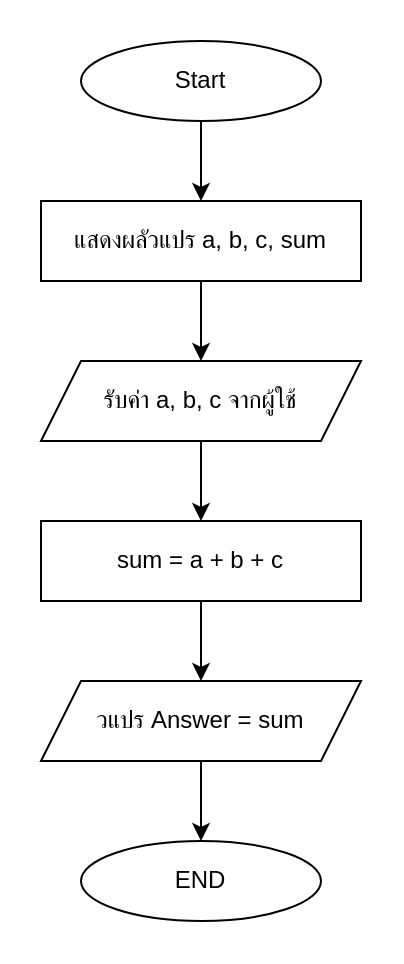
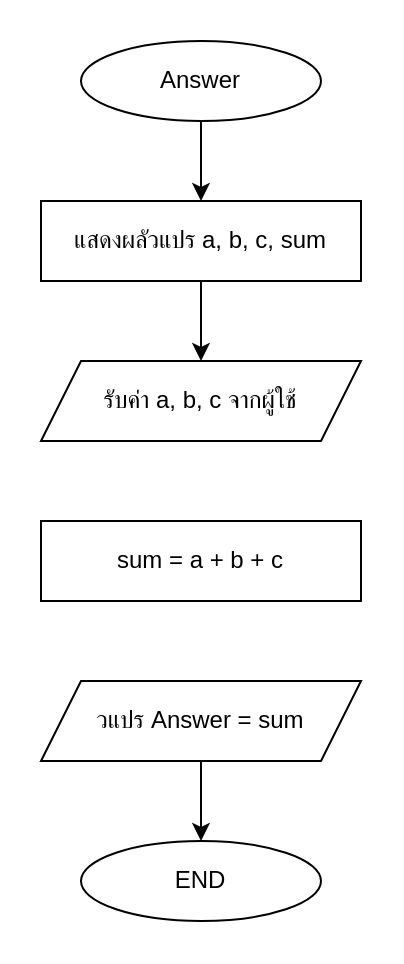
  <mxCell id="0" />
  <mxCell id="1" parent="0" />
  <mxCell id="2" style="edgeStyle=orthogonalEdgeStyle;rounded=0;orthogonalLoop=1;jettySize=auto;html=1;" edge="1" parent="1" source="3" target="5"><mxGeometry relative="1" as="geometry" /></mxCell>
- <mxCell id="3" value="Start" style="ellipse;whiteSpace=wrap;html=1;" vertex="1" parent="1"><mxGeometry x="40" width="120" height="40" as="geometry" y="20" /></mxCell>
+ <mxCell id="3" value="Answer" style="ellipse;whiteSpace=wrap;html=1;" vertex="1" parent="1"><mxGeometry x="40" width="120" height="40" as="geometry" y="20" /></mxCell>
  <mxCell id="4" style="edgeStyle=orthogonalEdgeStyle;rounded=0;orthogonalLoop=1;jettySize=auto;html=1;entryX=0.5;entryY=0;entryDx=0;entryDy=0;" edge="1" parent="1" source="5" target="12"><mxGeometry relative="1" as="geometry" /></mxCell>
  <mxCell id="5" value="แสดงผลัวแปร a, b, c, sum" style="rectangle;whiteSpace=wrap;html=1;" vertex="1" parent="1"><mxGeometry x="20" y="100" width="160" height="40" as="geometry" /></mxCell>
- <mxCell id="6" style="edgeStyle=orthogonalEdgeStyle;rounded=0;orthogonalLoop=1;jettySize=auto;html=1;entryX=0.5;entryY=0;entryDx=0;entryDy=0;" edge="1" parent="1" source="7" target="14"><mxGeometry relative="1" as="geometry" /></mxCell>
  <mxCell id="7" value="sum = a + b + c" style="rectangle;whiteSpace=wrap;html=1;" vertex="1" parent="1"><mxGeometry x="20" y="260" width="160" height="40" as="geometry" /></mxCell>
  <mxCell id="8" style="ellipse;whiteSpace=wrap;html=1;" edge="1" parent="1" source="3" target="5"><mxGeometry relative="1" as="geometry" /></mxCell>
  <mxCell id="9" style="shape=parallelogram;perimeter=parallelogramPerimeter;whiteSpace=wrap;html=1;fixedSize=1;" edge="1" parent="1" source="5"><mxGeometry relative="1" as="geometry"><mxPoint x="100" y="260" as="targetPoint" /></mxGeometry></mxCell>
  <mxCell id="10" style="rhombus;whiteSpace=wrap;html=1;" edge="1" parent="1" source="16"><mxGeometry relative="1" as="geometry"><mxPoint x="100" y="460" as="targetPoint" /></mxGeometry></mxCell>
- <mxCell id="11" style="edgeStyle=orthogonalEdgeStyle;rounded=0;orthogonalLoop=1;jettySize=auto;html=1;entryX=0.5;entryY=0;entryDx=0;entryDy=0;" edge="1" parent="1" source="12" target="7"><mxGeometry relative="1" as="geometry" /></mxCell>
  <mxCell id="12" value="รับค่า a, b, c จากผู้ใช้" style="shape=parallelogram;perimeter=parallelogramPerimeter;whiteSpace=wrap;html=1;fixedSize=1;" vertex="1" parent="1"><mxGeometry x="20" y="180" width="160" height="40" as="geometry" /></mxCell>
  <mxCell id="13" style="edgeStyle=orthogonalEdgeStyle;rounded=0;orthogonalLoop=1;jettySize=auto;html=1;entryX=0.5;entryY=0;entryDx=0;entryDy=0;" edge="1" parent="1" source="14" target="16"><mxGeometry relative="1" as="geometry" /></mxCell>
  <mxCell id="14" value="วแปร Answer = sum" style="shape=parallelogram;perimeter=parallelogramPerimeter;whiteSpace=wrap;html=1;fixedSize=1;" vertex="1" parent="1"><mxGeometry x="20" y="340" width="160" height="40" as="geometry" /></mxCell>
  <mxCell id="15" value="" style="rhombus;whiteSpace=wrap;html=1;" edge="1" parent="1" source="7" target="16"><mxGeometry relative="1" as="geometry"><mxPoint x="100" y="300" as="sourcePoint" /><mxPoint x="100" y="460" as="targetPoint" /></mxGeometry></mxCell>
  <mxCell id="16" value="END" style="ellipse;whiteSpace=wrap;html=1;" vertex="1" parent="1"><mxGeometry x="40" y="420" width="120" height="40" as="geometry" /></mxCell>
